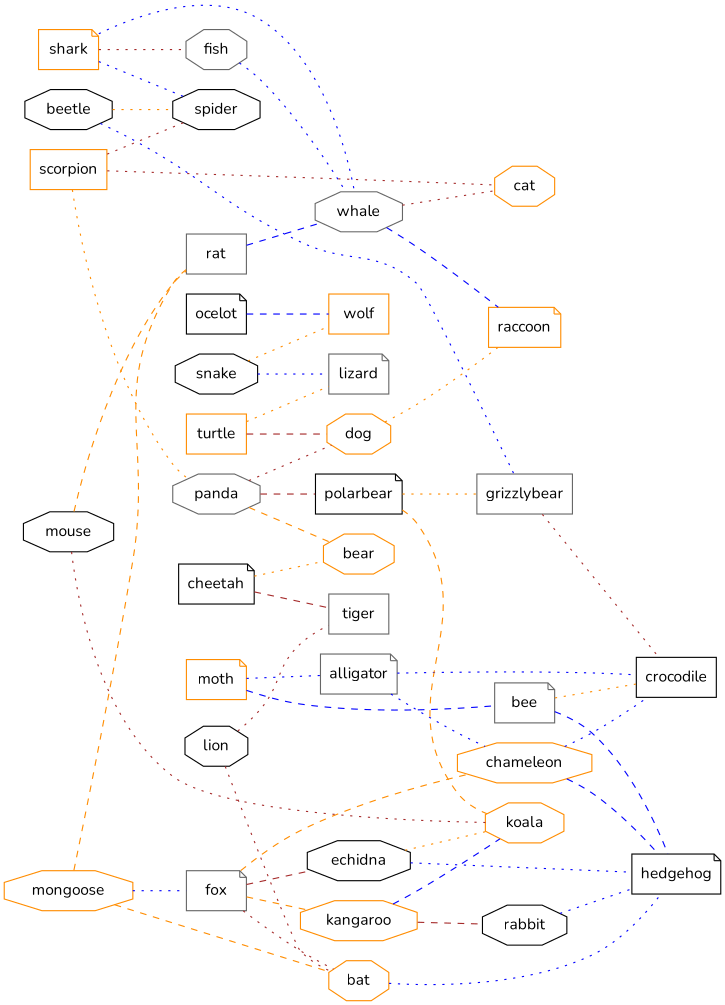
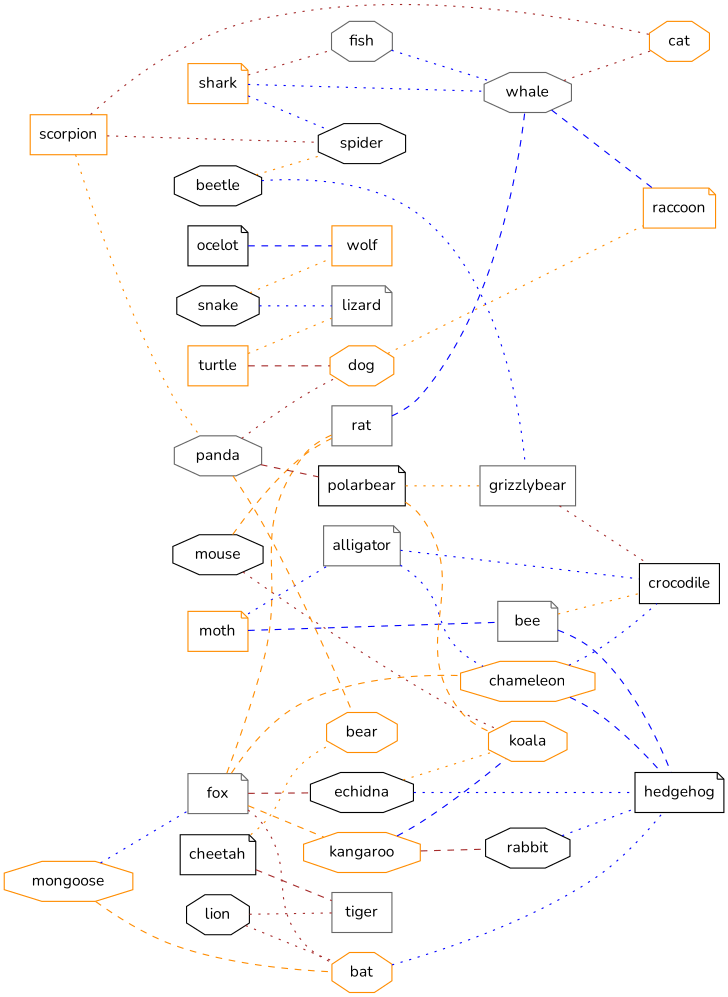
  strict graph {
    fontname=Nunito
    rankdir=LR
    node [color=darkorange fontname=Nunito shape=octagon]
    edge [color=blue fontname=Nunito style=dotted weight=1]
    turtle [shape=box]
    dog
    lizard [color=gray40 shape=note]
    raccoon [shape=note]
    shark [shape=note]
    fish [color=gray40]
    spider [color=black]
    whale [color=gray40]
    cat
    moth [shape=note]
    alligator [color=gray40 shape=note]
    bee [color=gray40 shape=note]
    chameleon
    crocodile [color=black shape=box]
    hedgehog [color=black shape=note]
    fox [color=gray40 shape=note]
    mongoose
    rat [color=gray40 shape=box]
    bat
    kangaroo
    echidna [color=black]
    koala
    rabbit [color=black]
    lion [color=black]
    tiger [color=gray40 shape=box]
    ocelot [color=black shape=note]
    wolf [shape=box]
    beetle [color=black]
    grizzlybear [color=gray40 shape=box]
    mouse [color=black]
    scorpion [shape=box]
    panda [color=gray40]
    polarbear [color=black shape=note]
    bear
    cheetah [color=black shape=note]
    snake [color=black]
    turtle -- dog [color=brown style=dashed]
    turtle -- lizard [color=darkorange]
    dog -- raccoon [color=darkorange]
    shark -- fish [color=brown]
    shark -- spider
    shark -- whale
    fish -- whale
    whale -- raccoon [style=dashed]
    whale -- cat [color=brown]
    moth -- alligator
    moth -- bee [style=dashed]
    alligator -- chameleon
    alligator -- crocodile
    bee -- crocodile [color=darkorange]
    bee -- hedgehog [style=dashed]
    chameleon -- crocodile
    chameleon -- hedgehog [style=dashed]
    fox -- chameleon [color=darkorange style=dashed]
    fox -- bat [color=brown]
    fox -- kangaroo [color=darkorange style=dashed]
    fox -- echidna [color=brown style=dashed]
    mongoose -- fox
-   mongoose -- rat [color=darkorange style=dashed]
+   fox -- rat [color=darkorange style=dashed]
    mongoose -- bat [color=darkorange style=dashed]
    rat -- whale [style=dashed]
    bat -- hedgehog
    kangaroo -- koala [style=dashed]
    kangaroo -- rabbit [color=brown style=dashed]
    echidna -- hedgehog
    echidna -- koala [color=darkorange]
    rabbit -- hedgehog
    lion -- bat [color=brown]
    lion -- tiger [color=brown]
    ocelot -- wolf [style=dashed]
    beetle -- spider [color=darkorange]
    beetle -- grizzlybear
    grizzlybear -- crocodile [color=brown]
    mouse -- rat [color=darkorange style=dashed]
    mouse -- koala [color=brown]
    scorpion -- spider [color=brown]
    scorpion -- cat [color=brown]
    scorpion -- panda [color=darkorange]
    panda -- dog [color=brown]
    panda -- polarbear [color=brown style=dashed]
    panda -- bear [color=darkorange style=dashed]
    polarbear -- koala [color=darkorange style=dashed]
    polarbear -- grizzlybear [color=darkorange]
    cheetah -- tiger [color=brown style=dashed]
    cheetah -- bear [color=darkorange]
    snake -- lizard
    snake -- wolf [color=darkorange]
  }
